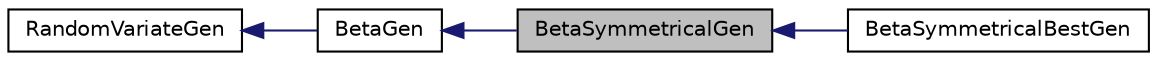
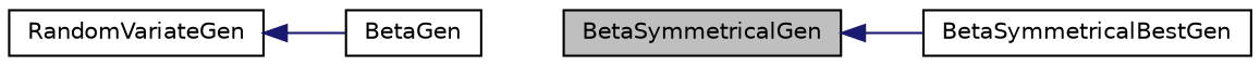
  digraph {
    rankdir=LR
    node [color=black fontname=Helvetica fontsize=10 shape=record]
    edge [color=midnightblue dir=back fontname=Helvetica fontsize=10 labelfontname=Helvetica labelfontsize=10 style=solid]
    n1 [fillcolor=grey75 fontcolor=black height=0.2 label=BetaSymmetricalGen style=filled width=0.4]
    n2 [height=0.2 label=BetaSymmetricalBestGen width=0.4]
    n3 [height=0.2 label=BetaGen width=0.4]
    n4 [height=0.2 label=RandomVariateGen width=0.4]
    n1 -> n2
-   n3 -> n1
    n4 -> n3
  }
